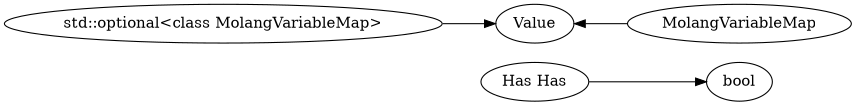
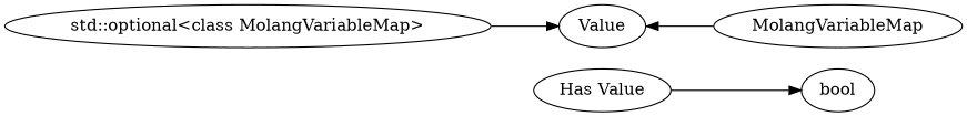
  digraph {
    rankdir=LR
    n1 [label=bool]
    n2 [label=MolangVariableMap]
    n3 [label=Value]
    n4 [label="std::optional<class MolangVariableMap>"]
-   n5 [label="Has Has"]
+   n5 [label="Has Value"]
    subgraph sub_1 {
      rank=max
      n1
      n2
    }
    n2 -> n3
    n4 -> n3
    n5 -> n1
  }
